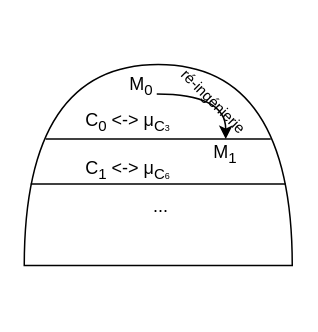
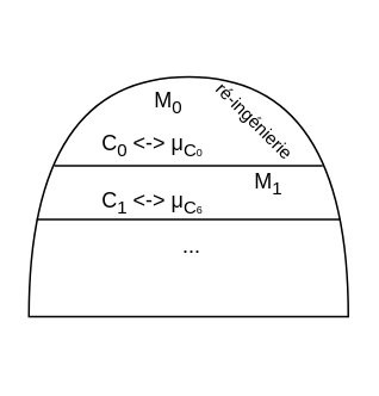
  <mxCell id="0" />
  <mxCell id="1" parent="0" />
  <mxCell id="2" value="" style="shape=or;whiteSpace=wrap;html=1;rotation=-90;" vertex="1" parent="1"><mxGeometry x="38" y="20" width="134" height="178.67" as="geometry" /></mxCell>
- <mxCell id="3" value="C&lt;sub&gt;0&lt;/sub&gt; &amp;lt;-&amp;gt; μ&lt;sub&gt;C&lt;font style=&quot;font-size: 9px;&quot;&gt;&lt;font style=&quot;font-size: 8px;&quot;&gt;&lt;font style=&quot;font-size: 7px;&quot;&gt;&lt;font style=&quot;font-size: 6px;&quot;&gt;3&lt;/font&gt;&lt;/font&gt;&lt;/font&gt;&lt;/font&gt;&lt;/sub&gt;" style="text;html=1;strokeColor=none;fillColor=none;align=center;verticalAlign=middle;whiteSpace=wrap;rounded=0;" parent="1" vertex="1"><mxGeometry x="45" y="66" width="80" height="30" as="geometry" /></mxCell>
+ <mxCell id="3" value="C&lt;sub&gt;0&lt;/sub&gt; &amp;lt;-&amp;gt; μ&lt;sub&gt;C&lt;font style=&quot;font-size: 9px;&quot;&gt;&lt;font style=&quot;font-size: 8px;&quot;&gt;&lt;font style=&quot;font-size: 7px;&quot;&gt;&lt;font style=&quot;font-size: 6px;&quot;&gt;0&lt;/font&gt;&lt;/font&gt;&lt;/font&gt;&lt;/font&gt;&lt;/sub&gt;" style="text;html=1;strokeColor=none;fillColor=none;align=center;verticalAlign=middle;whiteSpace=wrap;rounded=0;" parent="1" vertex="1"><mxGeometry x="45" y="66" width="80" height="30" as="geometry" /></mxCell>
  <mxCell id="4" value="" style="endArrow=none;html=1;rounded=0;" parent="1" edge="1"><mxGeometry width="50" height="50" relative="1" as="geometry"><mxPoint x="30" y="92" as="sourcePoint" /><mxPoint x="180" y="92" as="targetPoint" /></mxGeometry></mxCell>
  <mxCell id="5" value="ré-ingénierie" style="text;html=1;strokeColor=none;fillColor=none;align=center;verticalAlign=middle;whiteSpace=wrap;rounded=0;rotation=45;fontSize=10;" parent="1" vertex="1"><mxGeometry x="104" y="52" width="77" height="30" as="geometry" /></mxCell>
- <mxCell id="6" style="edgeStyle=orthogonalEdgeStyle;rounded=0;orthogonalLoop=1;jettySize=auto;html=1;curved=1;exitX=1;exitY=1;exitDx=0;exitDy=0;entryX=0.5;entryY=0;entryDx=0;entryDy=0;" parent="1" source="7" target="8" edge="1"><mxGeometry relative="1" as="geometry"><Array as="points"><mxPoint x="104" y="62" /><mxPoint x="150" y="62" /></Array></mxGeometry></mxCell>
  <mxCell id="7" value="M&lt;sub&gt;0&lt;/sub&gt;" style="text;html=1;strokeColor=none;fillColor=none;align=center;verticalAlign=middle;whiteSpace=wrap;rounded=0;" parent="1" vertex="1"><mxGeometry x="84" y="52" width="20" height="10" as="geometry" /></mxCell>
  <mxCell id="8" value="M&lt;sub&gt;1&lt;/sub&gt;" style="text;html=1;strokeColor=none;fillColor=none;align=center;verticalAlign=middle;whiteSpace=wrap;rounded=0;" parent="1" vertex="1"><mxGeometry x="140" y="92" width="20" height="20" as="geometry" /></mxCell>
  <mxCell id="9" value="" style="endArrow=none;html=1;rounded=0;curved=1;" parent="1" edge="1"><mxGeometry width="50" height="50" relative="1" as="geometry"><mxPoint x="20" y="122" as="sourcePoint" /><mxPoint x="190" y="122" as="targetPoint" /></mxGeometry></mxCell>
  <mxCell id="10" value="..." style="text;html=1;strokeColor=none;fillColor=none;align=center;verticalAlign=middle;whiteSpace=wrap;rounded=0;" parent="1" vertex="1"><mxGeometry x="77" y="122" width="60" height="30" as="geometry" /></mxCell>
  <mxCell id="11" value="C&lt;sub&gt;1&lt;/sub&gt; &amp;lt;-&amp;gt; μ&lt;sub&gt;C&lt;font style=&quot;font-size: 9px;&quot;&gt;&lt;font style=&quot;font-size: 8px;&quot;&gt;&lt;font style=&quot;font-size: 7px;&quot;&gt;&lt;font style=&quot;font-size: 6px;&quot;&gt;6&lt;/font&gt;&lt;/font&gt;&lt;/font&gt;&lt;/font&gt;&lt;/sub&gt;" style="text;html=1;strokeColor=none;fillColor=none;align=center;verticalAlign=middle;whiteSpace=wrap;rounded=0;" vertex="1" parent="1"><mxGeometry x="45" y="98" width="80" height="30" as="geometry" /></mxCell>
